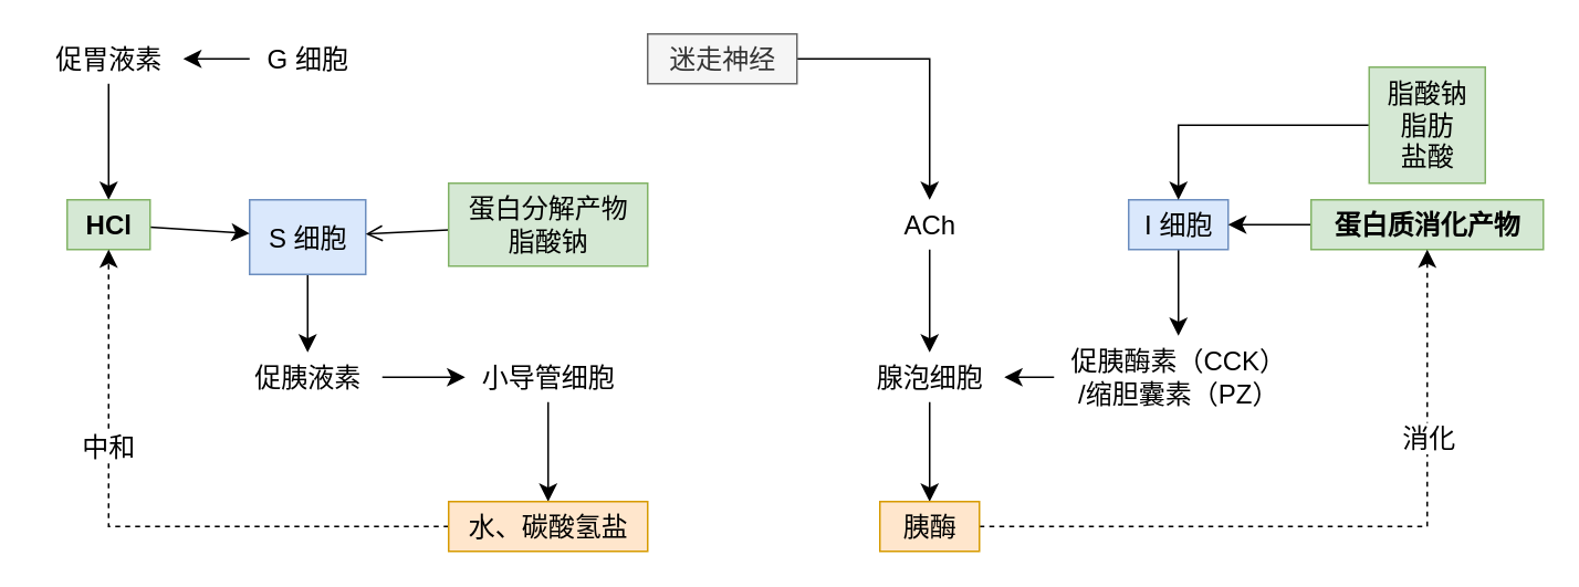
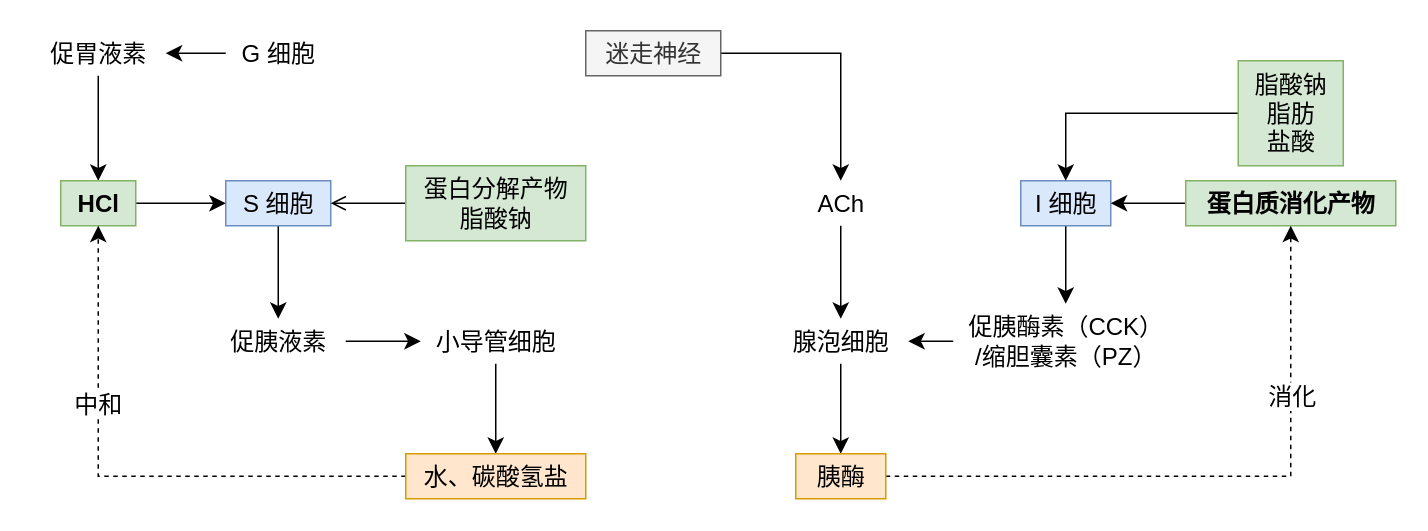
  <mxCell id="0" />
  <mxCell id="1" parent="0" />
  <mxCell id="2" style="edgeStyle=none;curved=1;rounded=0;orthogonalLoop=1;jettySize=auto;html=1;fontSize=12;startSize=8;endSize=8;" parent="1" source="3" target="19" edge="1"><mxGeometry relative="1" as="geometry" /></mxCell>
  <mxCell id="3" value="促胃液素" style="text;html=1;align=center;verticalAlign=middle;resizable=0;points=[];autosize=1;strokeColor=none;fillColor=none;fontSize=16;" parent="1" vertex="1"><mxGeometry x="20" y="20" width="90" height="30" as="geometry" /></mxCell>
  <mxCell id="4" style="edgeStyle=none;curved=1;rounded=0;orthogonalLoop=1;jettySize=auto;html=1;fontSize=12;startSize=8;endSize=8;" parent="1" source="5" target="9" edge="1"><mxGeometry relative="1" as="geometry" /></mxCell>
  <mxCell id="5" value="促胰液素" style="text;html=1;align=center;verticalAlign=middle;resizable=0;points=[];autosize=1;strokeColor=none;fillColor=none;fontSize=16;" parent="1" vertex="1"><mxGeometry x="140" y="212" width="90" height="30" as="geometry" /></mxCell>
  <mxCell id="6" style="edgeStyle=none;curved=1;rounded=0;orthogonalLoop=1;jettySize=auto;html=1;fontSize=12;startSize=8;endSize=8;" parent="1" source="7" target="11" edge="1"><mxGeometry relative="1" as="geometry" /></mxCell>
  <mxCell id="7" value="促胰酶素（CCK）&lt;br&gt;/缩胆囊素（PZ）" style="text;html=1;align=center;verticalAlign=middle;resizable=0;points=[];autosize=1;strokeColor=none;fillColor=none;fontSize=16;" parent="1" vertex="1"><mxGeometry x="635" y="202" width="150" height="50" as="geometry" /></mxCell>
  <mxCell id="8" value="" style="edgeStyle=none;curved=1;rounded=0;orthogonalLoop=1;jettySize=auto;html=1;fontSize=12;startSize=8;endSize=8;" parent="1" source="9" target="26" edge="1"><mxGeometry relative="1" as="geometry" /></mxCell>
  <mxCell id="9" value="小导管细胞" style="text;html=1;align=center;verticalAlign=middle;resizable=0;points=[];autosize=1;strokeColor=none;fillColor=none;fontSize=16;" parent="1" vertex="1"><mxGeometry x="280" y="212" width="100" height="30" as="geometry" /></mxCell>
  <mxCell id="10" style="edgeStyle=none;curved=1;rounded=0;orthogonalLoop=1;jettySize=auto;html=1;fontSize=12;startSize=8;endSize=8;" parent="1" source="11" target="29" edge="1"><mxGeometry relative="1" as="geometry"><mxPoint x="560" y="302" as="targetPoint" /></mxGeometry></mxCell>
  <mxCell id="11" value="腺泡细胞" style="text;html=1;align=center;verticalAlign=middle;resizable=0;points=[];autosize=1;strokeColor=none;fillColor=none;fontSize=16;" parent="1" vertex="1"><mxGeometry x="515" y="212" width="90" height="30" as="geometry" /></mxCell>
  <mxCell id="12" style="edgeStyle=none;curved=1;rounded=0;orthogonalLoop=1;jettySize=auto;html=1;fontSize=12;startSize=8;endSize=8;" parent="1" source="13" target="7" edge="1"><mxGeometry relative="1" as="geometry" /></mxCell>
  <mxCell id="13" value="I 细胞" style="text;html=1;align=center;verticalAlign=middle;resizable=0;points=[];autosize=1;strokeColor=#6c8ebf;fillColor=#dae8fc;fontSize=16;" parent="1" vertex="1"><mxGeometry x="680" y="120" width="60" height="30" as="geometry" /></mxCell>
  <mxCell id="14" style="edgeStyle=none;curved=1;rounded=0;orthogonalLoop=1;jettySize=auto;html=1;fontSize=12;startSize=8;endSize=8;" parent="1" source="15" target="13" edge="1"><mxGeometry relative="1" as="geometry" /></mxCell>
  <mxCell id="15" value="&lt;b&gt;蛋白质消化产物&lt;/b&gt;" style="text;html=1;align=center;verticalAlign=middle;resizable=0;points=[];autosize=1;strokeColor=#82b366;fillColor=#d5e8d4;fontSize=16;" parent="1" vertex="1"><mxGeometry x="790" y="120" width="140" height="30" as="geometry" /></mxCell>
  <mxCell id="16" style="edgeStyle=none;curved=1;rounded=0;orthogonalLoop=1;jettySize=auto;html=1;fontSize=12;startSize=8;endSize=8;" parent="1" source="17" target="5" edge="1"><mxGeometry relative="1" as="geometry" /></mxCell>
- <mxCell id="17" value="S 细胞" style="text;html=1;align=center;verticalAlign=middle;resizable=0;points=[];autosize=1;strokeColor=#6c8ebf;fillColor=#dae8fc;fontSize=16;" parent="1" vertex="1"><mxGeometry x="150" y="120" width="70" height="45" as="geometry" /></mxCell>
+ <mxCell id="17" value="S 细胞" style="text;html=1;align=center;verticalAlign=middle;resizable=0;points=[];autosize=1;strokeColor=#6c8ebf;fillColor=#dae8fc;fontSize=16;" parent="1" vertex="1"><mxGeometry x="150" y="120" width="70" height="30" as="geometry" /></mxCell>
  <mxCell id="18" style="edgeStyle=none;curved=1;rounded=0;orthogonalLoop=1;jettySize=auto;html=1;fontSize=12;startSize=8;endSize=8;" parent="1" source="19" target="17" edge="1"><mxGeometry relative="1" as="geometry" /></mxCell>
  <mxCell id="19" value="HCl" style="text;html=1;align=center;verticalAlign=middle;resizable=0;points=[];autosize=1;strokeColor=#82b366;fillColor=#d5e8d4;fontSize=16;fontStyle=1" parent="1" vertex="1"><mxGeometry x="40" y="120" width="50" height="30" as="geometry" /></mxCell>
  <mxCell id="20" style="edgeStyle=orthogonalEdgeStyle;rounded=0;orthogonalLoop=1;jettySize=auto;html=1;fontSize=12;startSize=8;endSize=8;" parent="1" source="21" target="33" edge="1"><mxGeometry relative="1" as="geometry" /></mxCell>
  <mxCell id="21" value="迷走神经" style="text;html=1;align=center;verticalAlign=middle;resizable=0;points=[];autosize=1;fontSize=16;fillColor=#f5f5f5;fontColor=#333333;strokeColor=#666666;" parent="1" vertex="1"><mxGeometry x="390" y="20" width="90" height="30" as="geometry" /></mxCell>
  <mxCell id="22" style="edgeStyle=none;curved=1;rounded=0;orthogonalLoop=1;jettySize=auto;html=1;fontSize=12;startSize=8;endSize=8;" parent="1" source="23" target="3" edge="1"><mxGeometry relative="1" as="geometry" /></mxCell>
  <mxCell id="23" value="G 细胞" style="text;html=1;align=center;verticalAlign=middle;resizable=0;points=[];autosize=1;strokeColor=none;fillColor=none;fontSize=16;" parent="1" vertex="1"><mxGeometry x="150" y="20" width="70" height="30" as="geometry" /></mxCell>
  <mxCell id="24" style="edgeStyle=orthogonalEdgeStyle;rounded=0;orthogonalLoop=1;jettySize=auto;html=1;fontSize=12;startSize=8;endSize=8;dashed=1;" edge="1" parent="1" source="26" target="19"><mxGeometry relative="1" as="geometry" /></mxCell>
  <mxCell id="25" value="中和" style="edgeLabel;html=1;align=center;verticalAlign=middle;resizable=0;points=[];fontSize=16;" vertex="1" connectable="0" parent="24"><mxGeometry x="0.366" y="1" relative="1" as="geometry"><mxPoint as="offset" /></mxGeometry></mxCell>
  <mxCell id="26" value="水、碳酸氢盐" style="text;html=1;align=center;verticalAlign=middle;resizable=0;points=[];autosize=1;strokeColor=#d79b00;fillColor=#ffe6cc;fontSize=16;" parent="1" vertex="1"><mxGeometry x="270" y="302" width="120" height="30" as="geometry" /></mxCell>
  <mxCell id="27" style="edgeStyle=orthogonalEdgeStyle;rounded=0;orthogonalLoop=1;jettySize=auto;html=1;fontSize=12;startSize=8;endSize=8;dashed=1;" edge="1" parent="1" source="29" target="15"><mxGeometry relative="1" as="geometry" /></mxCell>
  <mxCell id="28" value="消化" style="edgeLabel;html=1;align=center;verticalAlign=middle;resizable=0;points=[];fontSize=16;" vertex="1" connectable="0" parent="27"><mxGeometry x="0.483" y="-3" relative="1" as="geometry"><mxPoint x="-3" as="offset" /></mxGeometry></mxCell>
  <mxCell id="29" value="胰酶" style="text;html=1;align=center;verticalAlign=middle;resizable=0;points=[];autosize=1;strokeColor=#d79b00;fillColor=#ffe6cc;fontSize=16;" parent="1" vertex="1"><mxGeometry x="530" y="302" width="60" height="30" as="geometry" /></mxCell>
  <mxCell id="30" style="edgeStyle=none;curved=1;rounded=0;orthogonalLoop=1;jettySize=auto;html=1;fontSize=12;startSize=8;endSize=8;endArrow=open;" parent="1" source="31" target="17" edge="1"><mxGeometry relative="1" as="geometry" /></mxCell>
  <mxCell id="31" value="蛋白分解产物&lt;br&gt;脂酸钠" style="text;html=1;align=center;verticalAlign=middle;resizable=0;points=[];autosize=1;strokeColor=#82b366;fillColor=#d5e8d4;fontSize=16;" parent="1" vertex="1"><mxGeometry x="270" y="110" width="120" height="50" as="geometry" /></mxCell>
  <mxCell id="32" style="edgeStyle=none;curved=1;rounded=0;orthogonalLoop=1;jettySize=auto;html=1;fontSize=12;startSize=8;endSize=8;" parent="1" source="33" target="11" edge="1"><mxGeometry relative="1" as="geometry" /></mxCell>
  <mxCell id="33" value="ACh" style="text;html=1;align=center;verticalAlign=middle;resizable=0;points=[];autosize=1;strokeColor=none;fillColor=none;fontSize=16;" parent="1" vertex="1"><mxGeometry x="535" y="120" width="50" height="30" as="geometry" /></mxCell>
  <mxCell id="34" style="edgeStyle=orthogonalEdgeStyle;rounded=0;orthogonalLoop=1;jettySize=auto;html=1;fontSize=12;startSize=8;endSize=8;" edge="1" parent="1" source="35" target="13"><mxGeometry relative="1" as="geometry" /></mxCell>
  <mxCell id="35" value="脂酸钠&lt;br&gt;脂肪&lt;br&gt;盐酸" style="text;html=1;align=center;verticalAlign=middle;resizable=0;points=[];autosize=1;strokeColor=#82b366;fillColor=#d5e8d4;fontSize=16;" vertex="1" parent="1"><mxGeometry x="825" y="40" width="70" height="70" as="geometry" /></mxCell>
